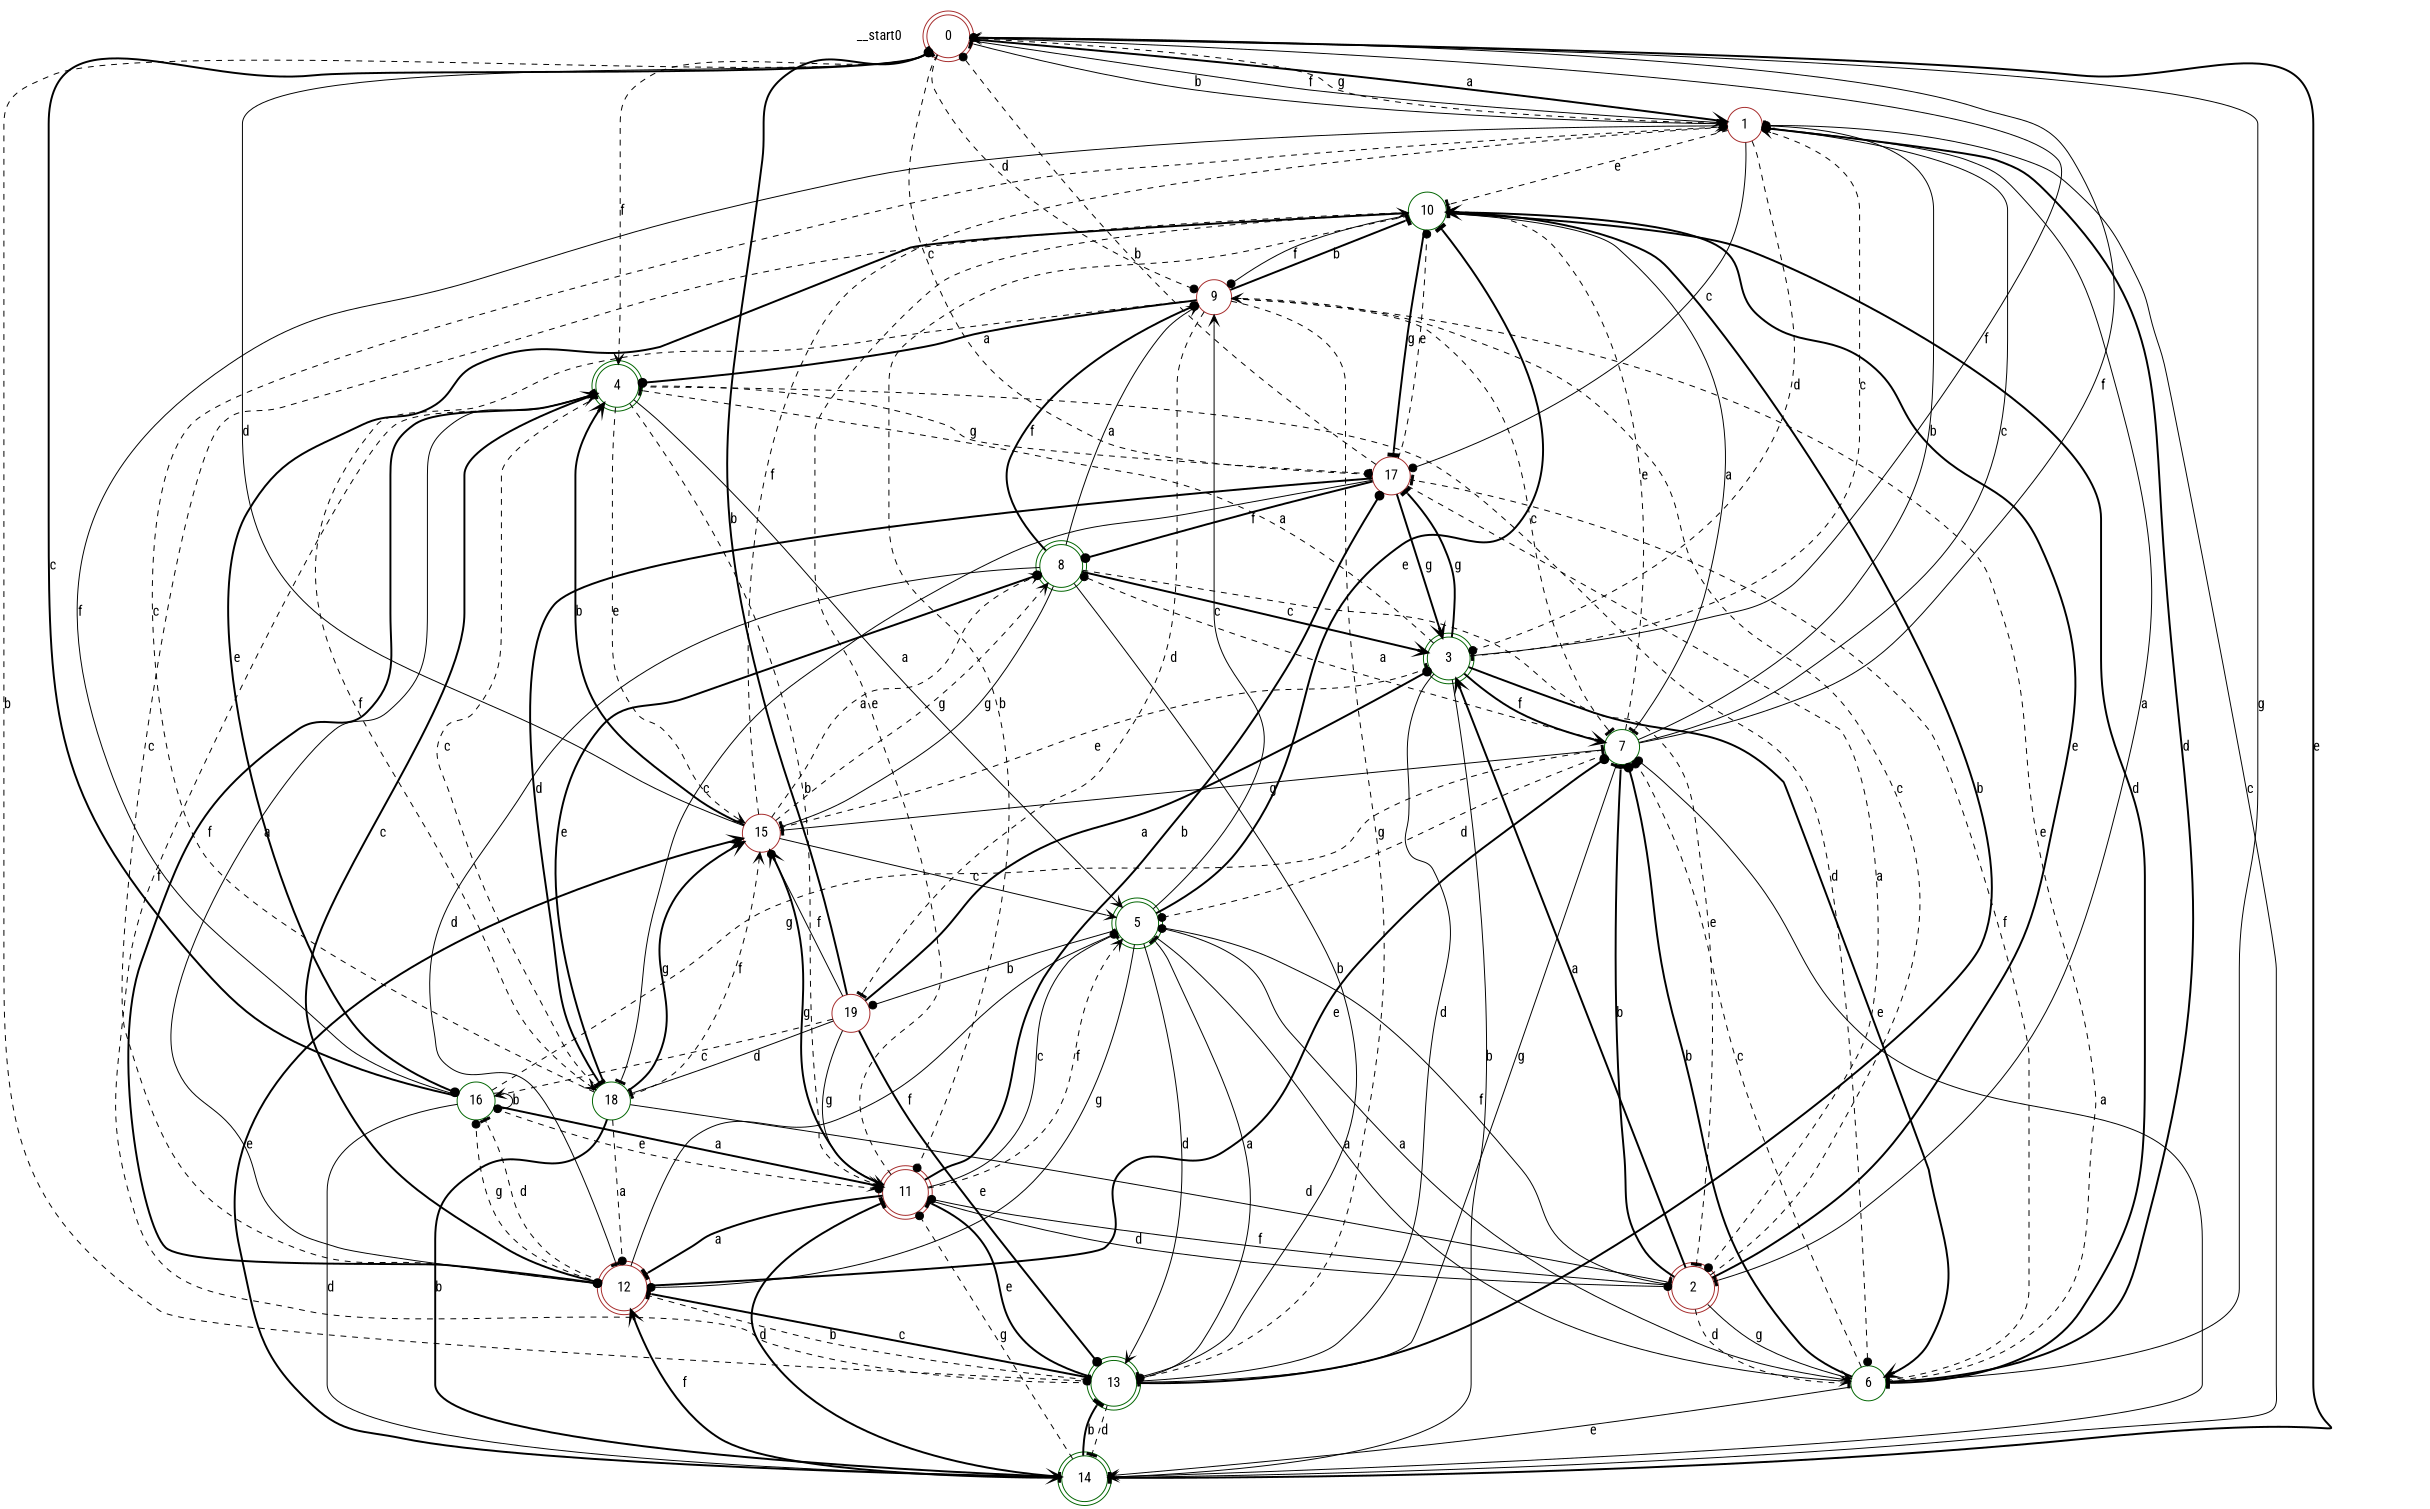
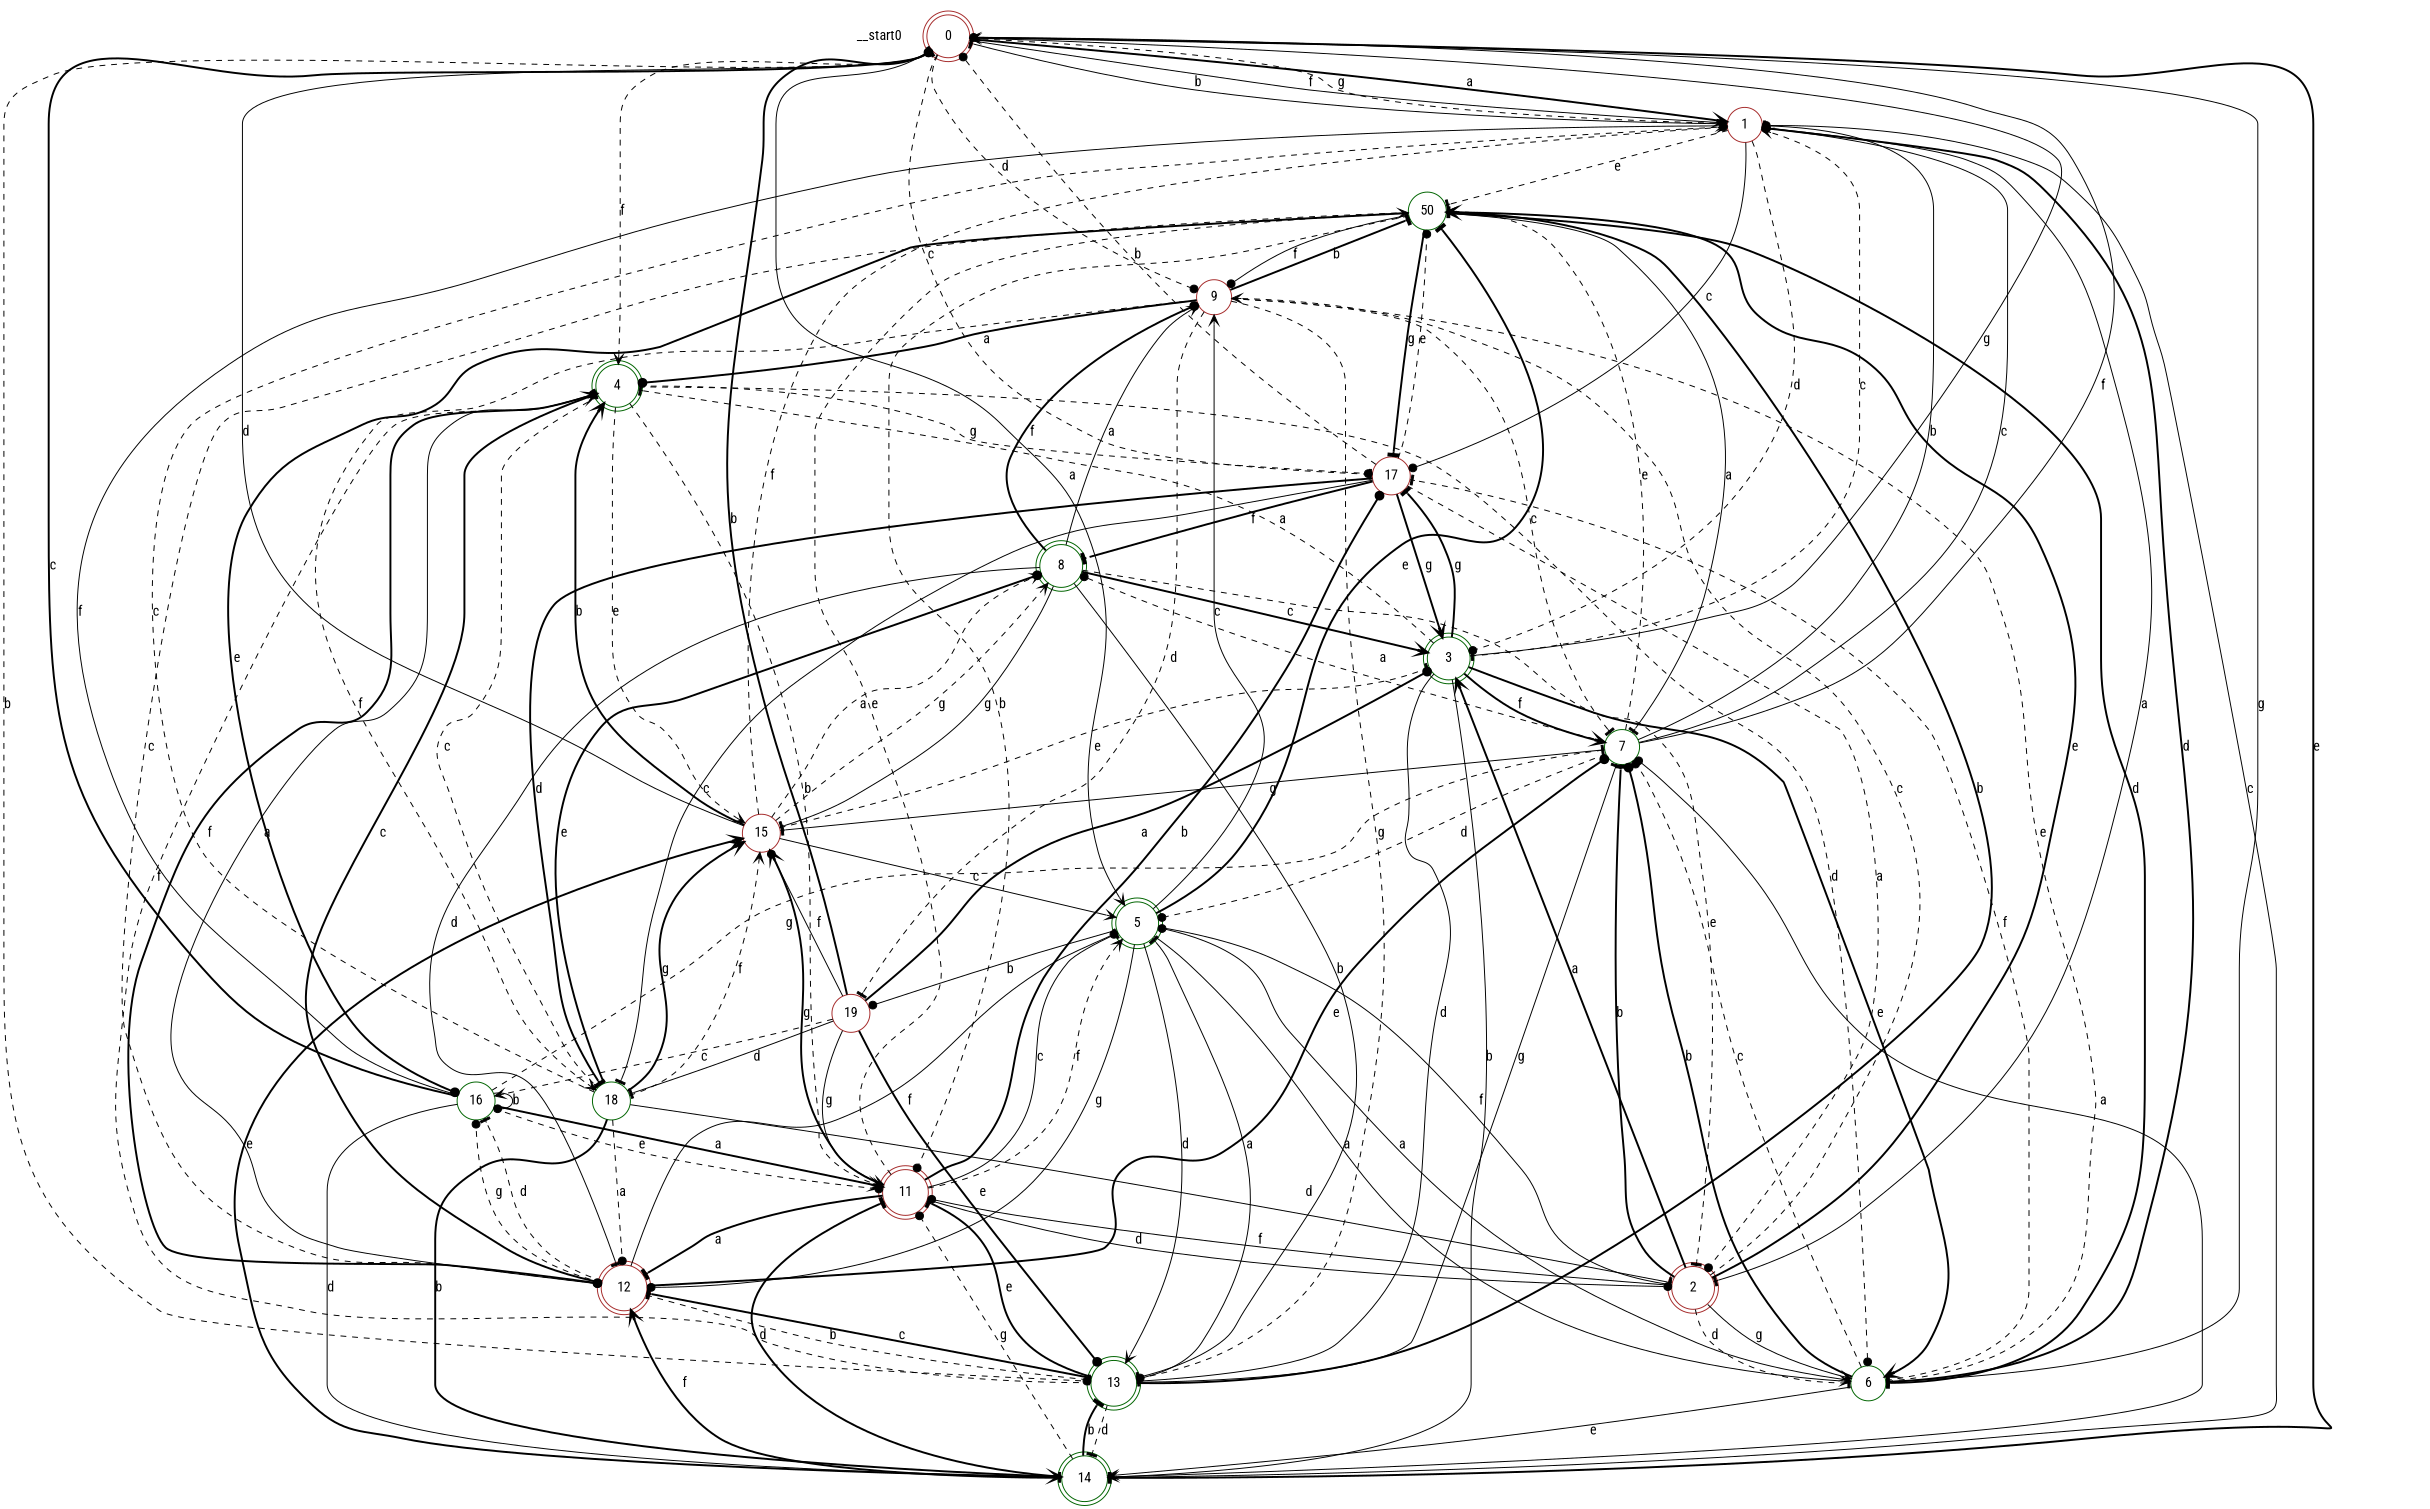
  digraph {
    fontname="Roboto Condensed"
    rankdir=TB
    node [color=darkgreen fontname="Roboto Condensed" shape=doublecircle fillcolor=white style="rounded,filled"]
    edge [arrowhead=tee fontname="Roboto Condensed" style=dashed]
    __start0 [shape=none fillcolor="" style=""]
    n2 [color=brown label=0]
    n3 [color=brown label=1 shape=circle style=filled]
    n4 [label=3]
    n5 [label=4]
    n6 [color=brown label=9 shape=circle style=filled]
    n7 [label=13]
    n8 [label=14]
    n9 [color=brown label=17 shape=circle style=filled]
    n10 [color=brown label=2]
-   n11 [label=10 shape=circle style=filled]
+   n11 [label=50 shape=circle style=filled]
    n12 [label=6 shape=circle style=filled]
    n13 [label=7 shape=circle style=filled]
    n14 [color=brown label=11]
    n15 [label=5]
    n16 [color=brown label=12]
    n17 [color=brown label=15 shape=circle style=filled]
    n18 [label=18 shape=circle style=filled]
    n19 [color=brown label=19 shape=circle style=filled]
    n20 [label=8]
    n21 [label=16 shape=circle style=filled]
    n2 -> n3 [arrowhead=vee label=a style=bold]
-   n2 -> n4 [label=f style=solid]
+   n2 -> n4 [label=g style=solid]
    n2 -> n5 [arrowhead=vee label=f]
    n2 -> n6 [arrowhead=dot label=d]
    n2 -> n7 [arrowhead=dot label=b]
    n2 -> n8 [label=e style=bold]
    n2 -> n9 [label=c]
    n3 -> n2 [label=b style=solid]
    n3 -> n2 [label=f style=solid]
    n3 -> n2 [arrowhead=vee label=g]
    n3 -> n4 [arrowhead=dot label=d]
    n3 -> n9 [arrowhead=dot label=c style=solid]
    n3 -> n10 [label=a style=solid]
    n3 -> n11 [label=e]
    n4 -> n3 [arrowhead=vee label=c]
    n4 -> n5 [label=a]
    n4 -> n7 [label=d style=solid]
    n4 -> n8 [arrowhead=vee label=b style=solid]
    n4 -> n9 [label=g style=bold]
    n4 -> n12 [arrowhead=vee label=e style=bold]
    n4 -> n13 [arrowhead=vee label=f style=bold]
    n5 -> n9 [arrowhead=dot label=g]
    n5 -> n12 [arrowhead=dot label=d]
    n5 -> n14 [arrowhead=vee label=b]
-   n5 -> n15 [arrowhead=vee label=a style=solid]
+   n2 -> n15 [arrowhead=vee label=a style=solid]
    n5 -> n16 [arrowhead=dot label=f style=bold]
    n5 -> n17 [arrowhead=vee label=e]
    n5 -> n18 [label=c]
    n6 -> n5 [arrowhead=dot label=a style=bold]
    n6 -> n7 [arrowhead=dot label=g]
    n6 -> n11 [label=b style=bold]
    n6 -> n12 [label=e]
    n6 -> n13 [label=c]
    n6 -> n18 [arrowhead=vee label=f]
    n6 -> n19 [label=d]
    n7 -> n5 [label=f]
    n7 -> n8 [label=d]
    n7 -> n11 [label=b style=bold]
    n7 -> n13 [label=g style=solid]
    n7 -> n14 [label=e style=bold]
    n7 -> n15 [label=a style=solid]
    n7 -> n16 [label=c style=bold]
    n8 -> n3 [arrowhead=dot label=c style=solid]
    n8 -> n7 [label=b style=bold]
    n8 -> n13 [arrowhead=dot label=a style=solid]
    n8 -> n14 [label=d style=bold]
    n8 -> n14 [arrowhead=dot label=g]
    n8 -> n16 [arrowhead=vee label=f style=bold]
    n8 -> n17 [arrowhead=vee label=e style=bold]
    n9 -> n2 [arrowhead=dot label=b]
    n9 -> n4 [arrowhead=vee label=g style=bold]
    n9 -> n10 [arrowhead=dot label=a]
    n9 -> n11 [arrowhead=dot label=e]
    n9 -> n18 [label=c style=solid]
    n9 -> n18 [label=d style=bold]
-   n9 -> n20 [arrowhead=dot label=f style=bold]
+   n9 -> n20 [label=f style=bold]
    n10 -> n4 [arrowhead=vee label=a style=bold]
    n10 -> n6 [arrowhead=vee label=c]
    n10 -> n11 [arrowhead=vee label=e style=bold]
    n10 -> n12 [label=d]
    n10 -> n12 [arrowhead=vee label=g style=solid]
    n10 -> n13 [label=b style=bold]
    n10 -> n14 [arrowhead=dot label=f style=solid]
    n11 -> n6 [arrowhead=dot label=f style=solid]
    n11 -> n9 [label=g style=bold]
    n11 -> n12 [label=d style=bold]
    n11 -> n13 [label=a style=solid]
    n11 -> n14 [arrowhead=dot label=b]
    n11 -> n16 [arrowhead=dot label=c]
    n11 -> n21 [arrowhead=dot label=e style=bold]
    n12 -> n2 [arrowhead=vee label=g style=solid]
    n12 -> n3 [arrowhead=dot label=d style=bold]
    n12 -> n8 [arrowhead=vee label=e style=solid]
    n12 -> n9 [label=f]
    n12 -> n13 [arrowhead=dot label=b style=bold]
    n12 -> n13 [arrowhead=dot label=c]
    n12 -> n15 [arrowhead=dot label=a style=solid]
    n13 -> n2 [arrowhead=dot label=f style=solid]
    n13 -> n3 [label=b style=solid]
    n13 -> n3 [arrowhead=dot label=c style=solid]
    n13 -> n11 [arrowhead=vee label=e]
    n13 -> n15 [arrowhead=dot label=d]
    n13 -> n17 [label=g style=solid]
    n13 -> n20 [arrowhead=dot label=a]
    n14 -> n9 [arrowhead=dot label=b style=bold]
    n14 -> n10 [arrowhead=dot label=d style=solid]
    n14 -> n11 [arrowhead=vee label=e]
    n14 -> n15 [label=c style=solid]
    n14 -> n15 [arrowhead=vee label=f]
    n14 -> n16 [label=a style=bold]
    n14 -> n17 [arrowhead=vee label=g style=bold]
    n15 -> n6 [arrowhead=vee label=c style=solid]
    n15 -> n7 [arrowhead=vee label=d style=solid]
    n15 -> n10 [label=f style=solid]
    n15 -> n11 [label=e style=bold]
    n15 -> n12 [arrowhead=vee label=a style=solid]
    n15 -> n16 [arrowhead=dot label=g style=solid]
    n15 -> n19 [arrowhead=dot label=b style=solid]
    n16 -> n5 [arrowhead=dot label=a style=solid]
    n16 -> n5 [arrowhead=vee label=c style=bold]
    n16 -> n7 [label=b]
    n16 -> n13 [arrowhead=dot label=e style=bold]
    n16 -> n15 [arrowhead=dot label=f style=solid]
    n16 -> n21 [label=d]
    n16 -> n21 [arrowhead=dot label=g]
    n17 -> n2 [arrowhead=dot label=d style=solid]
    n17 -> n3 [arrowhead=vee label=f]
    n17 -> n4 [label=e]
    n17 -> n5 [arrowhead=vee label=b style=bold]
    n17 -> n15 [arrowhead=vee label=c style=solid]
    n17 -> n20 [arrowhead=vee label=a]
    n17 -> n20 [arrowhead=vee label=g]
    n18 -> n3 [arrowhead=dot label=c]
    n18 -> n8 [arrowhead=vee label=b style=bold]
    n18 -> n10 [label=d style=solid]
    n18 -> n16 [arrowhead=dot label=a]
    n18 -> n17 [arrowhead=vee label=f]
    n18 -> n17 [arrowhead=vee label=g style=bold]
    n18 -> n20 [arrowhead=dot label=e style=bold]
    n19 -> n2 [arrowhead=dot label=b style=bold]
    n19 -> n4 [arrowhead=dot label=a style=bold]
    n19 -> n7 [arrowhead=dot label=e style=bold]
    n19 -> n14 [arrowhead=vee label=g style=solid]
    n19 -> n17 [arrowhead=dot label=f style=solid]
    n19 -> n18 [label=d style=solid]
    n19 -> n21 [arrowhead=vee label=c]
    n20 -> n4 [arrowhead=vee label=c style=bold]
    n20 -> n6 [arrowhead=vee label=a style=solid]
    n20 -> n6 [arrowhead=dot label=f style=bold]
    n20 -> n7 [label=b style=solid]
    n20 -> n10 [label=e]
    n20 -> n16 [label=d style=solid]
    n20 -> n17 [label=g style=solid]
    n21 -> n2 [label=c style=bold]
    n21 -> n3 [arrowhead=vee label=f style=solid]
    n21 -> n8 [label=d style=solid]
    n21 -> n13 [label=g]
    n21 -> n14 [arrowhead=vee label=a style=bold]
    n21 -> n14 [arrowhead=dot label=e]
    n21 -> n21 [arrowhead=dot label=b style=solid]
  }
